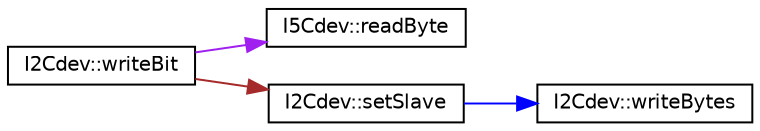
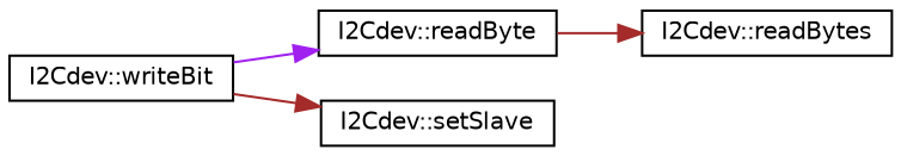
  digraph {
    rankdir=LR
    node [color=black fillcolor=white fontname=Helvetica fontsize=10 shape=record style=filled]
    edge [color=brown fontname=Helvetica fontsize=10 labelfontname=Helvetica labelfontsize=10 style=solid]
    n1 [height=0.2 label="I2Cdev::writeBit" width=0.4]
-   n2 [height=0.2 label="I5Cdev::readByte" width=0.4]
+   n2 [height=0.2 label="I2Cdev::readByte" width=0.4]
    n3 [height=0.2 label="I2Cdev::setSlave" width=0.4]
-   n5 [height=0.2 label="I2Cdev::writeBytes" width=0.4]
+   n4 [height=0.2 label="I2Cdev::readBytes" width=0.4]
    n1 -> n2 [color=purple]
    n1 -> n3
-   n3 -> n5 [color=blue]
+   n2 -> n4
  }
